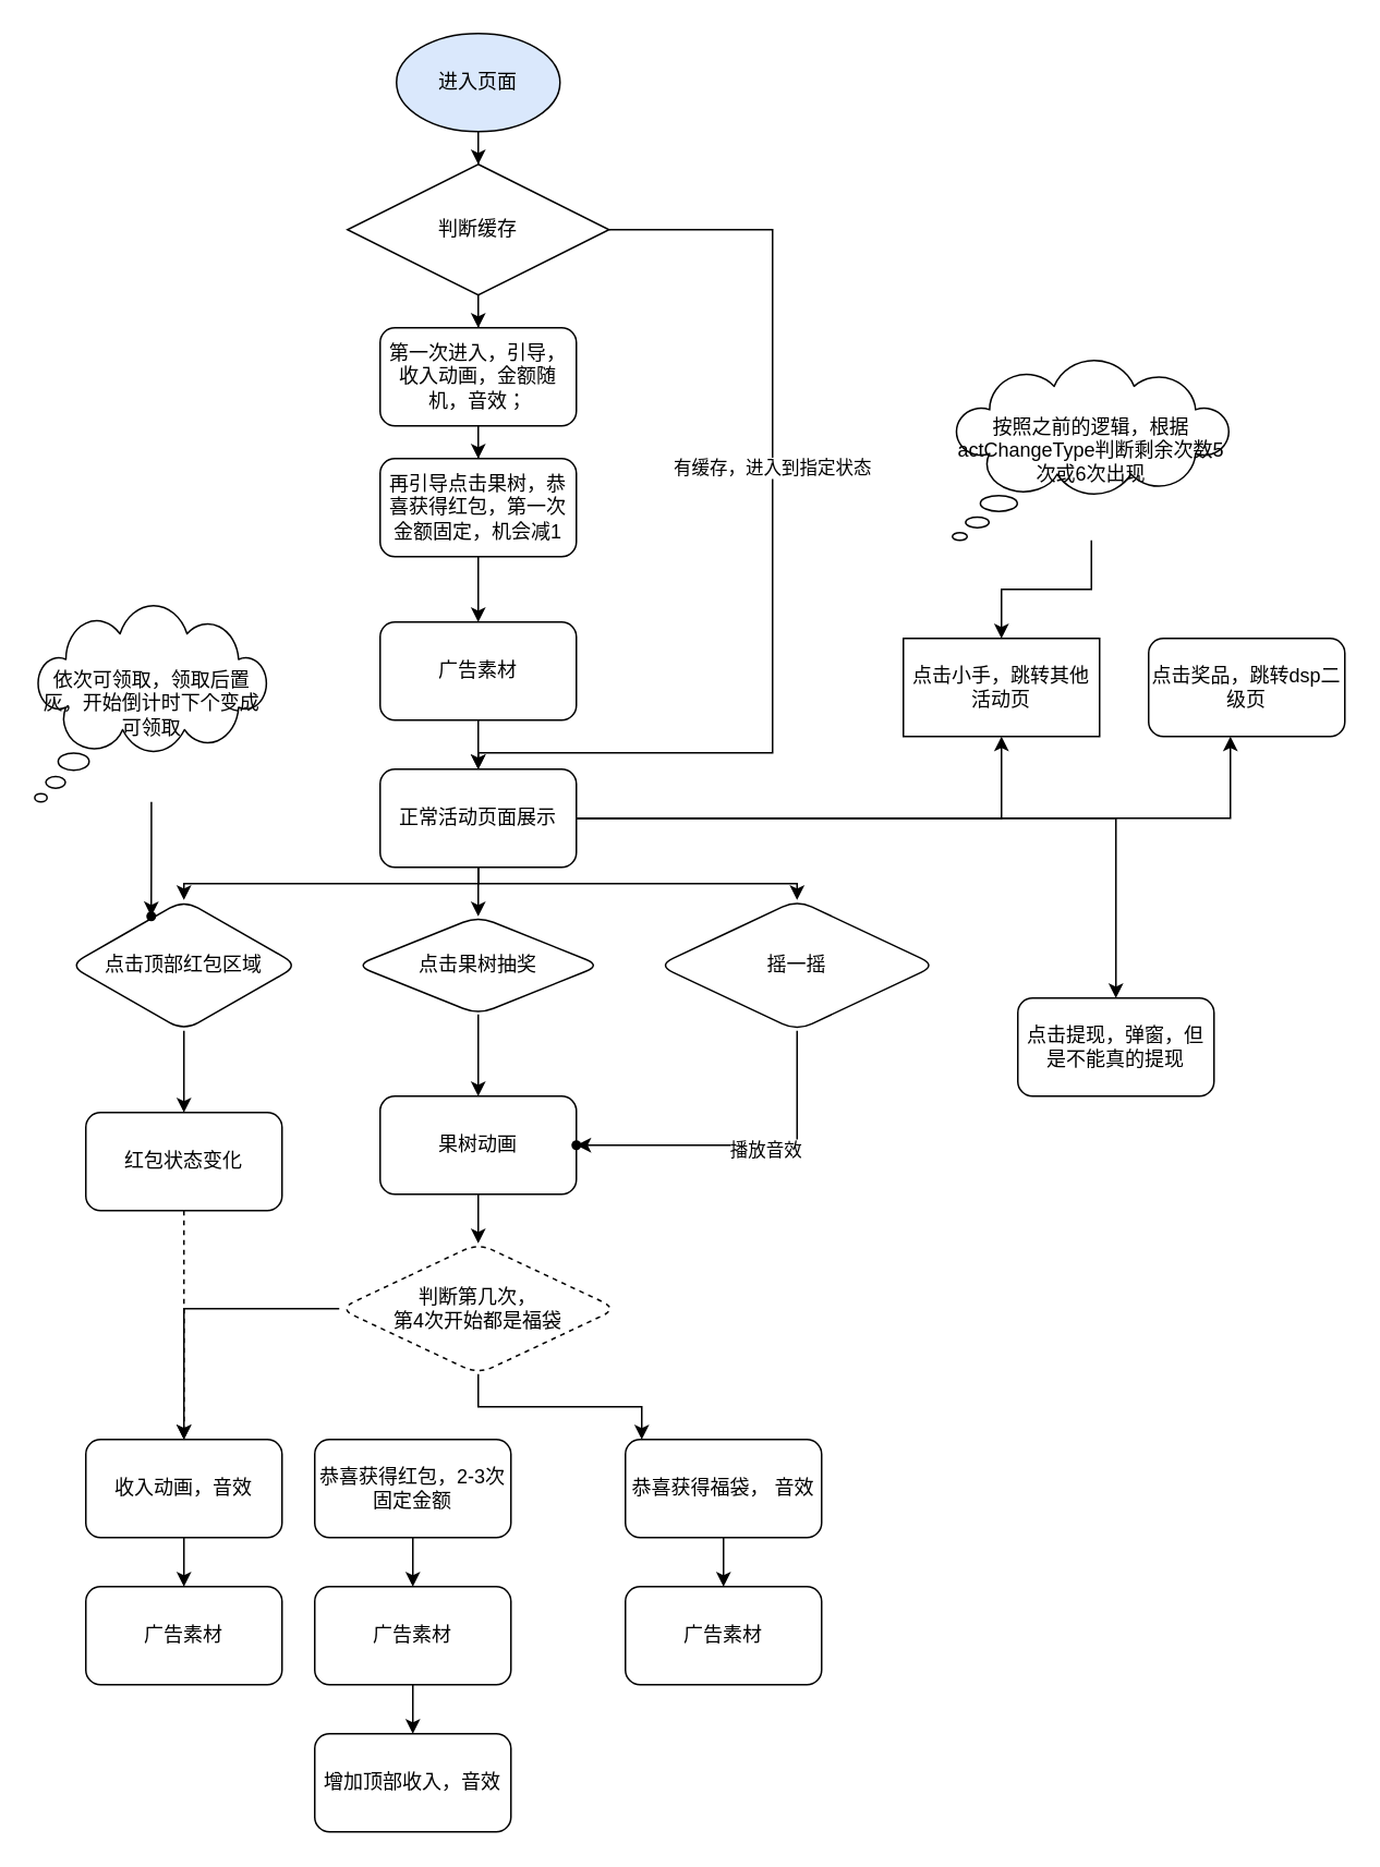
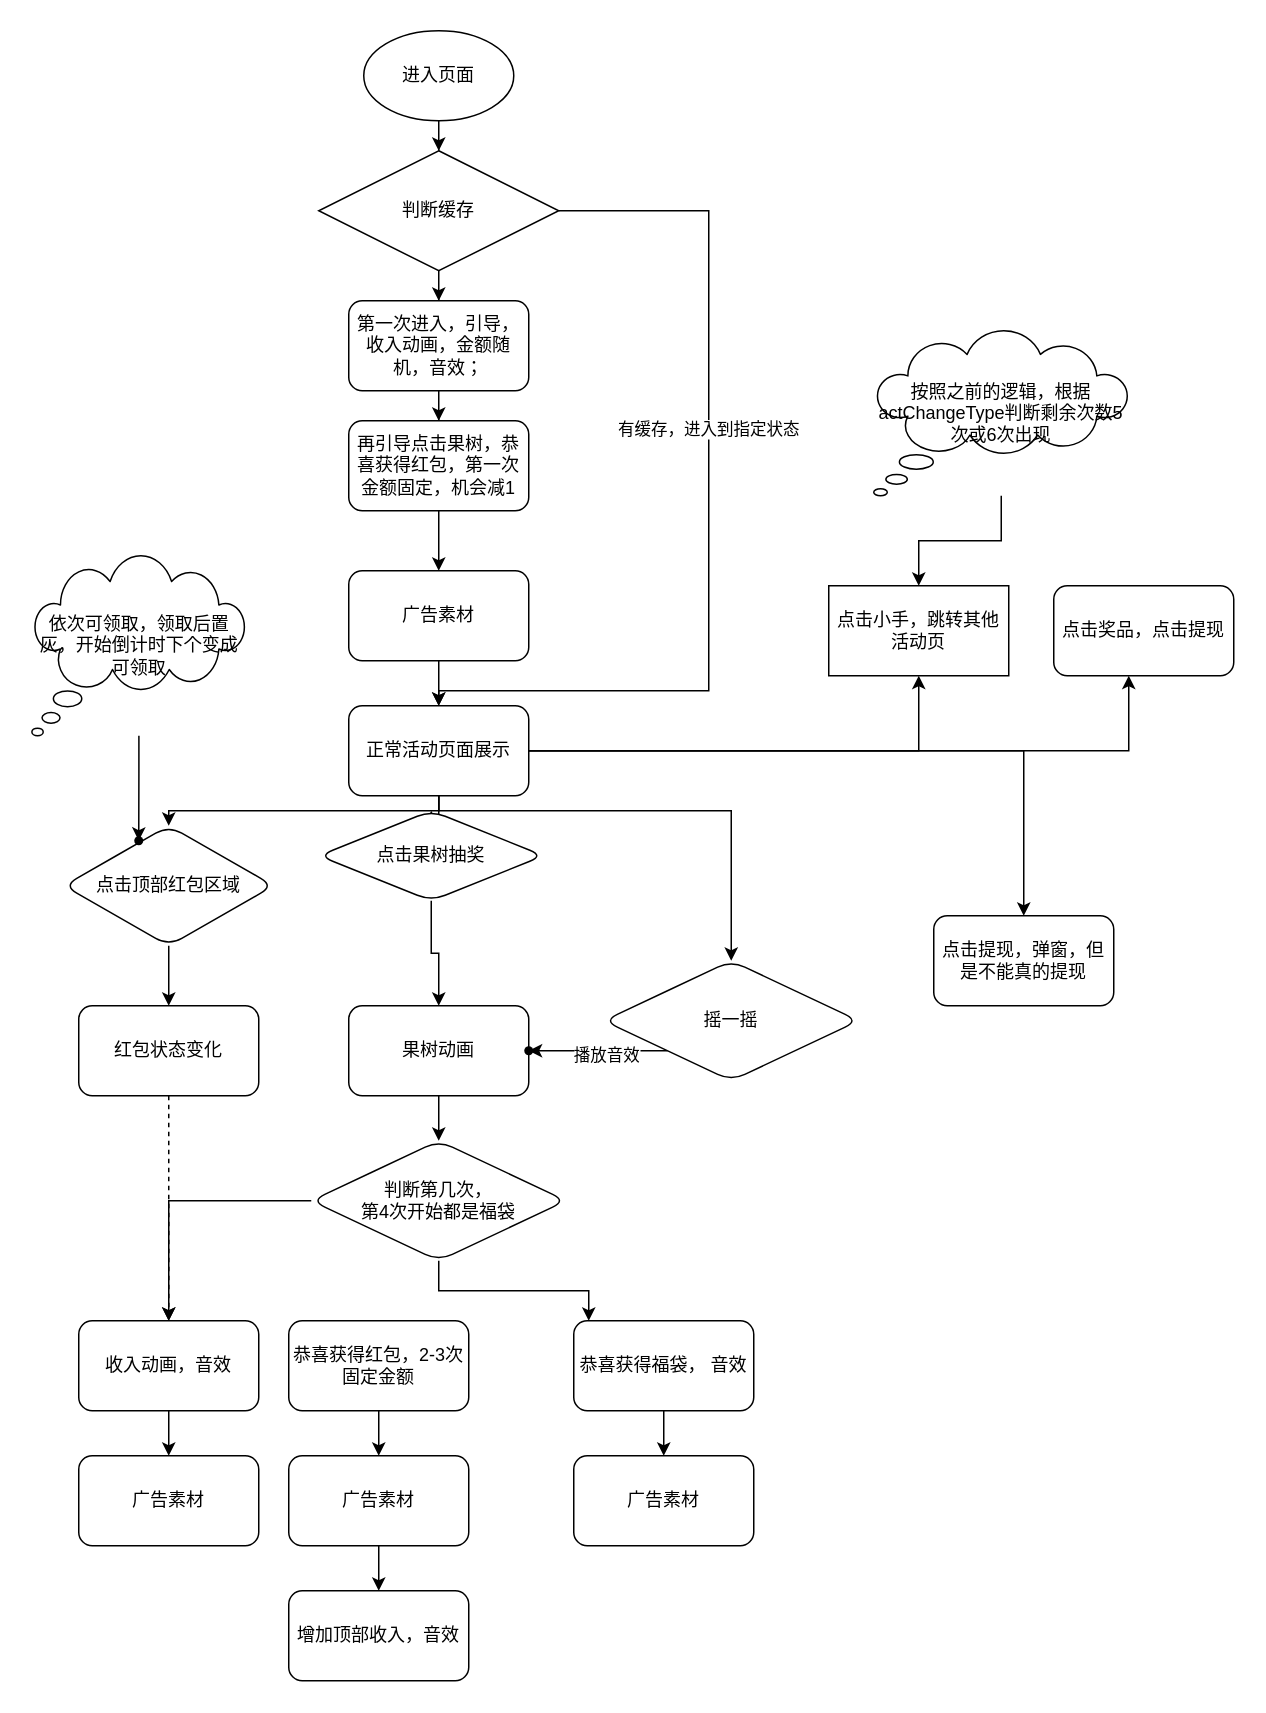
  <mxCell id="0" />
  <mxCell id="1" parent="0" />
  <mxCell id="2" value="" style="edgeStyle=orthogonalEdgeStyle;rounded=0;orthogonalLoop=1;jettySize=auto;html=1;" parent="1" source="3" target="7" edge="1"><mxGeometry relative="1" as="geometry" /></mxCell>
- <mxCell id="3" value="进入页面" style="ellipse;whiteSpace=wrap;html=1;fillColor=#dae8fc;" parent="1" vertex="1"><mxGeometry x="242" y="20" width="100" height="60" as="geometry" /></mxCell>
+ <mxCell id="3" value="进入页面" style="ellipse;whiteSpace=wrap;html=1;" parent="1" vertex="1"><mxGeometry x="242" y="20" width="100" height="60" as="geometry" /></mxCell>
  <mxCell id="4" value="" style="edgeStyle=orthogonalEdgeStyle;rounded=0;orthogonalLoop=1;jettySize=auto;html=1;" parent="1" source="7" target="9" edge="1"><mxGeometry relative="1" as="geometry" /></mxCell>
  <mxCell id="5" value="" style="edgeStyle=orthogonalEdgeStyle;rounded=0;orthogonalLoop=1;jettySize=auto;html=1;entryX=0.5;entryY=0;entryDx=0;entryDy=0;" parent="1" source="7" target="16" edge="1"><mxGeometry relative="1" as="geometry"><mxPoint x="572" y="310" as="targetPoint" /><Array as="points"><mxPoint x="472" y="140" /><mxPoint x="472" y="460" /><mxPoint x="292" y="460" /></Array></mxGeometry></mxCell>
  <mxCell id="6" value="有缓存，进入到指定状态" style="edgeLabel;html=1;align=center;verticalAlign=middle;resizable=0;points=[];" parent="5" vertex="1" connectable="0"><mxGeometry x="-0.196" y="-1" relative="1" as="geometry"><mxPoint as="offset" /></mxGeometry></mxCell>
  <mxCell id="7" value="判断缓存" style="rhombus;whiteSpace=wrap;html=1;" parent="1" vertex="1"><mxGeometry x="212" y="100" width="160" height="80" as="geometry" /></mxCell>
  <mxCell id="8" value="" style="edgeStyle=orthogonalEdgeStyle;rounded=0;orthogonalLoop=1;jettySize=auto;html=1;" parent="1" source="9" target="36" edge="1"><mxGeometry relative="1" as="geometry" /></mxCell>
  <mxCell id="9" value="第一次进入，引导，收入动画，金额随机，音效；" style="rounded=1;whiteSpace=wrap;html=1;" parent="1" vertex="1"><mxGeometry x="232" y="200" width="120" height="60" as="geometry" /></mxCell>
  <mxCell id="10" value="" style="edgeStyle=orthogonalEdgeStyle;rounded=0;orthogonalLoop=1;jettySize=auto;html=1;" parent="1" source="16" target="18" edge="1"><mxGeometry relative="1" as="geometry" /></mxCell>
  <mxCell id="11" value="" style="edgeStyle=orthogonalEdgeStyle;rounded=0;orthogonalLoop=1;jettySize=auto;html=1;" parent="1" source="16" target="20" edge="1"><mxGeometry relative="1" as="geometry"><Array as="points"><mxPoint x="292" y="540" /><mxPoint x="112" y="540" /></Array></mxGeometry></mxCell>
  <mxCell id="12" value="" style="edgeStyle=orthogonalEdgeStyle;rounded=0;orthogonalLoop=1;jettySize=auto;html=1;" parent="1" source="16" target="23" edge="1"><mxGeometry relative="1" as="geometry"><Array as="points"><mxPoint x="292" y="540" /><mxPoint x="487" y="540" /></Array></mxGeometry></mxCell>
  <mxCell id="13" value="" style="edgeStyle=orthogonalEdgeStyle;rounded=0;orthogonalLoop=1;jettySize=auto;html=1;" parent="1" source="16" target="44" edge="1"><mxGeometry relative="1" as="geometry"><Array as="points"><mxPoint x="752" y="500" /></Array></mxGeometry></mxCell>
  <mxCell id="14" value="" style="edgeStyle=orthogonalEdgeStyle;rounded=0;orthogonalLoop=1;jettySize=auto;html=1;" parent="1" source="16" target="45" edge="1"><mxGeometry relative="1" as="geometry" /></mxCell>
  <mxCell id="15" value="" style="edgeStyle=orthogonalEdgeStyle;rounded=0;orthogonalLoop=1;jettySize=auto;html=1;" parent="1" source="16" target="46" edge="1"><mxGeometry relative="1" as="geometry" /></mxCell>
  <mxCell id="16" value="正常活动页面展示" style="rounded=1;whiteSpace=wrap;html=1;" parent="1" vertex="1"><mxGeometry x="232" y="470" width="120" height="60" as="geometry" /></mxCell>
  <mxCell id="17" value="" style="edgeStyle=orthogonalEdgeStyle;rounded=0;orthogonalLoop=1;jettySize=auto;html=1;" parent="1" source="18" target="25" edge="1"><mxGeometry relative="1" as="geometry" /></mxCell>
- <mxCell id="18" value="点击果树抽奖" style="rhombus;whiteSpace=wrap;html=1;rounded=1;" parent="1" vertex="1"><mxGeometry x="217" y="560" width="150" height="60" as="geometry" /></mxCell>
+ <mxCell id="18" value="点击果树抽奖" style="rhombus;whiteSpace=wrap;html=1;rounded=1;" parent="1" vertex="1"><mxGeometry x="212" y="540" width="150" height="60" as="geometry" /></mxCell>
  <mxCell id="19" value="" style="edgeStyle=orthogonalEdgeStyle;rounded=0;orthogonalLoop=1;jettySize=auto;html=1;" parent="1" source="20" target="29" edge="1"><mxGeometry relative="1" as="geometry" /></mxCell>
  <mxCell id="20" value="点击顶部红包区域" style="rhombus;whiteSpace=wrap;html=1;rounded=1;" parent="1" vertex="1"><mxGeometry x="42" y="550" width="140" height="80" as="geometry" /></mxCell>
  <mxCell id="21" value="" style="edgeStyle=orthogonalEdgeStyle;rounded=0;orthogonalLoop=1;jettySize=auto;html=1;" parent="1" source="23" target="26" edge="1"><mxGeometry relative="1" as="geometry"><Array as="points"><mxPoint x="487" y="700" /></Array></mxGeometry></mxCell>
  <mxCell id="22" value="播放音效" style="edgeLabel;html=1;align=center;verticalAlign=middle;resizable=0;points=[];" parent="21" vertex="1" connectable="0"><mxGeometry x="-0.122" y="2" relative="1" as="geometry"><mxPoint as="offset" /></mxGeometry></mxCell>
- <mxCell id="23" value="摇一摇" style="rhombus;whiteSpace=wrap;html=1;rounded=1;" parent="1" vertex="1"><mxGeometry x="402" y="550" width="170" height="80" as="geometry" /></mxCell>
+ <mxCell id="23" value="摇一摇" style="rhombus;whiteSpace=wrap;html=1;rounded=1;" parent="1" vertex="1"><mxGeometry x="402" y="640" width="170" height="80" as="geometry" /></mxCell>
  <mxCell id="24" value="" style="edgeStyle=orthogonalEdgeStyle;rounded=0;orthogonalLoop=1;jettySize=auto;html=1;" parent="1" source="25" target="32" edge="1"><mxGeometry relative="1" as="geometry" /></mxCell>
  <mxCell id="25" value="果树动画" style="whiteSpace=wrap;html=1;rounded=1;" parent="1" vertex="1"><mxGeometry x="232" y="670" width="120" height="60" as="geometry" /></mxCell>
  <mxCell id="26" value="" style="shape=waypoint;sketch=0;size=6;pointerEvents=1;points=[];fillColor=default;resizable=0;rotatable=0;perimeter=centerPerimeter;snapToPoint=1;rounded=1;" parent="1" vertex="1"><mxGeometry x="332" y="680" width="40" height="40" as="geometry" /></mxCell>
  <mxCell id="27" value="增加顶部收入，音效" style="whiteSpace=wrap;html=1;rounded=1;" parent="1" vertex="1"><mxGeometry x="192" y="1060" width="120" height="60" as="geometry" /></mxCell>
  <mxCell id="28" value="" style="edgeStyle=orthogonalEdgeStyle;rounded=0;orthogonalLoop=1;jettySize=auto;html=1;dashed=1;" parent="1" source="29" target="53" edge="1"><mxGeometry relative="1" as="geometry" /></mxCell>
- <mxCell id="29" value="红包状态变化" style="rounded=1;whiteSpace=wrap;html=1;" parent="1" vertex="1"><mxGeometry x="52" y="680" width="120" height="60" as="geometry" /></mxCell>
+ <mxCell id="29" value="红包状态变化" style="rounded=1;whiteSpace=wrap;html=1;" parent="1" vertex="1"><mxGeometry x="52" y="670" width="120" height="60" as="geometry" /></mxCell>
  <mxCell id="30" value="" style="edgeStyle=orthogonalEdgeStyle;rounded=0;orthogonalLoop=1;jettySize=auto;html=1;" parent="1" source="32" target="34" edge="1"><mxGeometry relative="1" as="geometry"><Array as="points"><mxPoint x="292" y="860" /><mxPoint x="392" y="860" /></Array></mxGeometry></mxCell>
  <mxCell id="31" value="" style="edgeStyle=orthogonalEdgeStyle;rounded=0;orthogonalLoop=1;jettySize=auto;html=1;" parent="1" source="32" target="53" edge="1"><mxGeometry relative="1" as="geometry" /></mxCell>
- <mxCell id="32" value="判断第几次，&lt;br&gt;第4次开始都是福袋" style="rhombus;whiteSpace=wrap;html=1;rounded=1;dashed=1;" parent="1" vertex="1"><mxGeometry x="207" y="760" width="170" height="80" as="geometry" /></mxCell>
+ <mxCell id="32" value="判断第几次，&lt;br&gt;第4次开始都是福袋" style="rhombus;whiteSpace=wrap;html=1;rounded=1;" parent="1" vertex="1"><mxGeometry x="207" y="760" width="170" height="80" as="geometry" /></mxCell>
  <mxCell id="33" value="" style="edgeStyle=orthogonalEdgeStyle;rounded=0;orthogonalLoop=1;jettySize=auto;html=1;" parent="1" source="34" target="43" edge="1"><mxGeometry relative="1" as="geometry" /></mxCell>
  <mxCell id="34" value="恭喜获得福袋， 音效" style="whiteSpace=wrap;html=1;rounded=1;" parent="1" vertex="1"><mxGeometry x="382" y="880" width="120" height="60" as="geometry" /></mxCell>
  <mxCell id="35" value="" style="edgeStyle=orthogonalEdgeStyle;rounded=0;orthogonalLoop=1;jettySize=auto;html=1;" parent="1" source="36" target="38" edge="1"><mxGeometry relative="1" as="geometry" /></mxCell>
  <mxCell id="36" value="再引导点击果树，恭喜获得红包，第一次金额固定，机会减1" style="whiteSpace=wrap;html=1;rounded=1;" parent="1" vertex="1"><mxGeometry x="232" y="280" width="120" height="60" as="geometry" /></mxCell>
  <mxCell id="37" value="" style="edgeStyle=orthogonalEdgeStyle;rounded=0;orthogonalLoop=1;jettySize=auto;html=1;" parent="1" source="38" target="16" edge="1"><mxGeometry relative="1" as="geometry" /></mxCell>
  <mxCell id="38" value="广告素材" style="whiteSpace=wrap;html=1;rounded=1;" parent="1" vertex="1"><mxGeometry x="232" y="380" width="120" height="60" as="geometry" /></mxCell>
  <mxCell id="39" value="" style="edgeStyle=orthogonalEdgeStyle;rounded=0;orthogonalLoop=1;jettySize=auto;html=1;" parent="1" source="40" target="42" edge="1"><mxGeometry relative="1" as="geometry" /></mxCell>
  <mxCell id="40" value="恭喜获得红包，2-3次固定金额" style="whiteSpace=wrap;html=1;rounded=1;" parent="1" vertex="1"><mxGeometry x="192" y="880" width="120" height="60" as="geometry" /></mxCell>
  <mxCell id="41" value="" style="edgeStyle=orthogonalEdgeStyle;rounded=0;orthogonalLoop=1;jettySize=auto;html=1;" parent="1" source="42" target="27" edge="1"><mxGeometry relative="1" as="geometry" /></mxCell>
  <mxCell id="42" value="广告素材" style="whiteSpace=wrap;html=1;rounded=1;" parent="1" vertex="1"><mxGeometry x="192" y="970" width="120" height="60" as="geometry" /></mxCell>
  <mxCell id="43" value="广告素材" style="whiteSpace=wrap;html=1;rounded=1;" parent="1" vertex="1"><mxGeometry x="382" y="970" width="120" height="60" as="geometry" /></mxCell>
- <mxCell id="44" value="点击奖品，跳转dsp二级页" style="whiteSpace=wrap;html=1;rounded=1;" parent="1" vertex="1"><mxGeometry x="702" y="390" width="120" height="60" as="geometry" /></mxCell>
+ <mxCell id="44" value="点击奖品，点击提现" style="whiteSpace=wrap;html=1;rounded=1;" parent="1" vertex="1"><mxGeometry x="702" y="390" width="120" height="60" as="geometry" /></mxCell>
  <mxCell id="45" value="点击小手，跳转其他活动页" style="whiteSpace=wrap;html=1;rounded=0;" parent="1" vertex="1"><mxGeometry x="552" y="390" width="120" height="60" as="geometry" /></mxCell>
  <mxCell id="46" value="点击提现，弹窗，但是不能真的提现" style="whiteSpace=wrap;html=1;rounded=1;" parent="1" vertex="1"><mxGeometry x="622" y="610" width="120" height="60" as="geometry" /></mxCell>
  <mxCell id="47" value="" style="edgeStyle=orthogonalEdgeStyle;rounded=0;orthogonalLoop=1;jettySize=auto;html=1;" parent="1" source="48" target="45" edge="1"><mxGeometry relative="1" as="geometry" /></mxCell>
  <mxCell id="48" value="按照之前的逻辑，根据&lt;span&gt;actChangeType判断剩余次数5次或6次出现&lt;/span&gt;" style="whiteSpace=wrap;html=1;shape=mxgraph.basic.cloud_callout" parent="1" vertex="1"><mxGeometry x="582" y="220" width="170" height="110" as="geometry" /></mxCell>
  <mxCell id="49" value="" style="edgeStyle=orthogonalEdgeStyle;rounded=0;orthogonalLoop=1;jettySize=auto;html=1;" parent="1" source="50" target="51" edge="1"><mxGeometry relative="1" as="geometry" /></mxCell>
  <mxCell id="50" value="依次可领取，领取后置灰，开始倒计时下个变成可领取" style="whiteSpace=wrap;html=1;shape=mxgraph.basic.cloud_callout" parent="1" vertex="1"><mxGeometry x="20.75" y="370" width="142.5" height="120" as="geometry" /></mxCell>
  <mxCell id="51" value="" style="shape=waypoint;sketch=0;size=6;pointerEvents=1;points=[];fillColor=default;resizable=0;rotatable=0;perimeter=centerPerimeter;snapToPoint=1;" parent="1" vertex="1"><mxGeometry x="72" y="540" width="40" height="40" as="geometry" /></mxCell>
  <mxCell id="52" value="" style="edgeStyle=orthogonalEdgeStyle;rounded=0;orthogonalLoop=1;jettySize=auto;html=1;" parent="1" source="53" target="54" edge="1"><mxGeometry relative="1" as="geometry" /></mxCell>
  <mxCell id="53" value="收入动画，音效" style="whiteSpace=wrap;html=1;rounded=1;" parent="1" vertex="1"><mxGeometry x="52" y="880" width="120" height="60" as="geometry" /></mxCell>
  <mxCell id="54" value="广告素材" style="whiteSpace=wrap;html=1;rounded=1;" parent="1" vertex="1"><mxGeometry x="52" y="970" width="120" height="60" as="geometry" /></mxCell>
